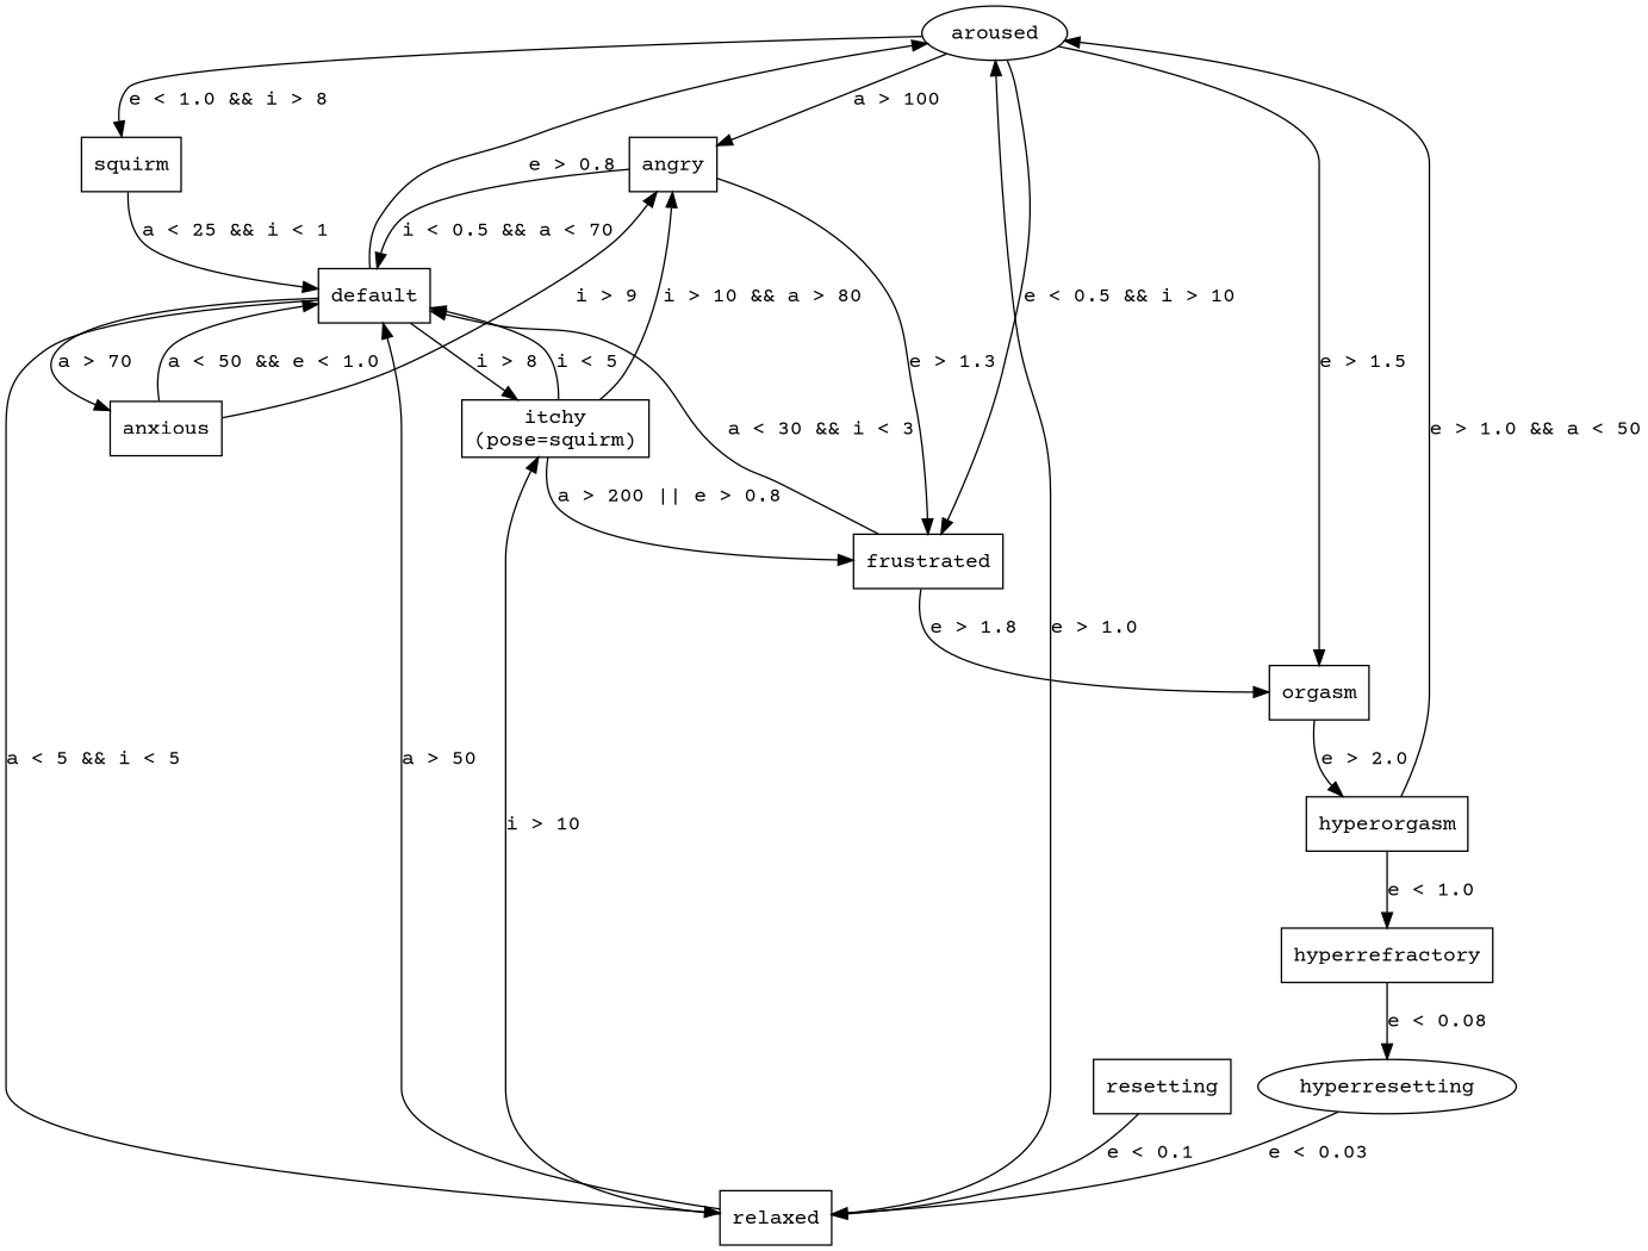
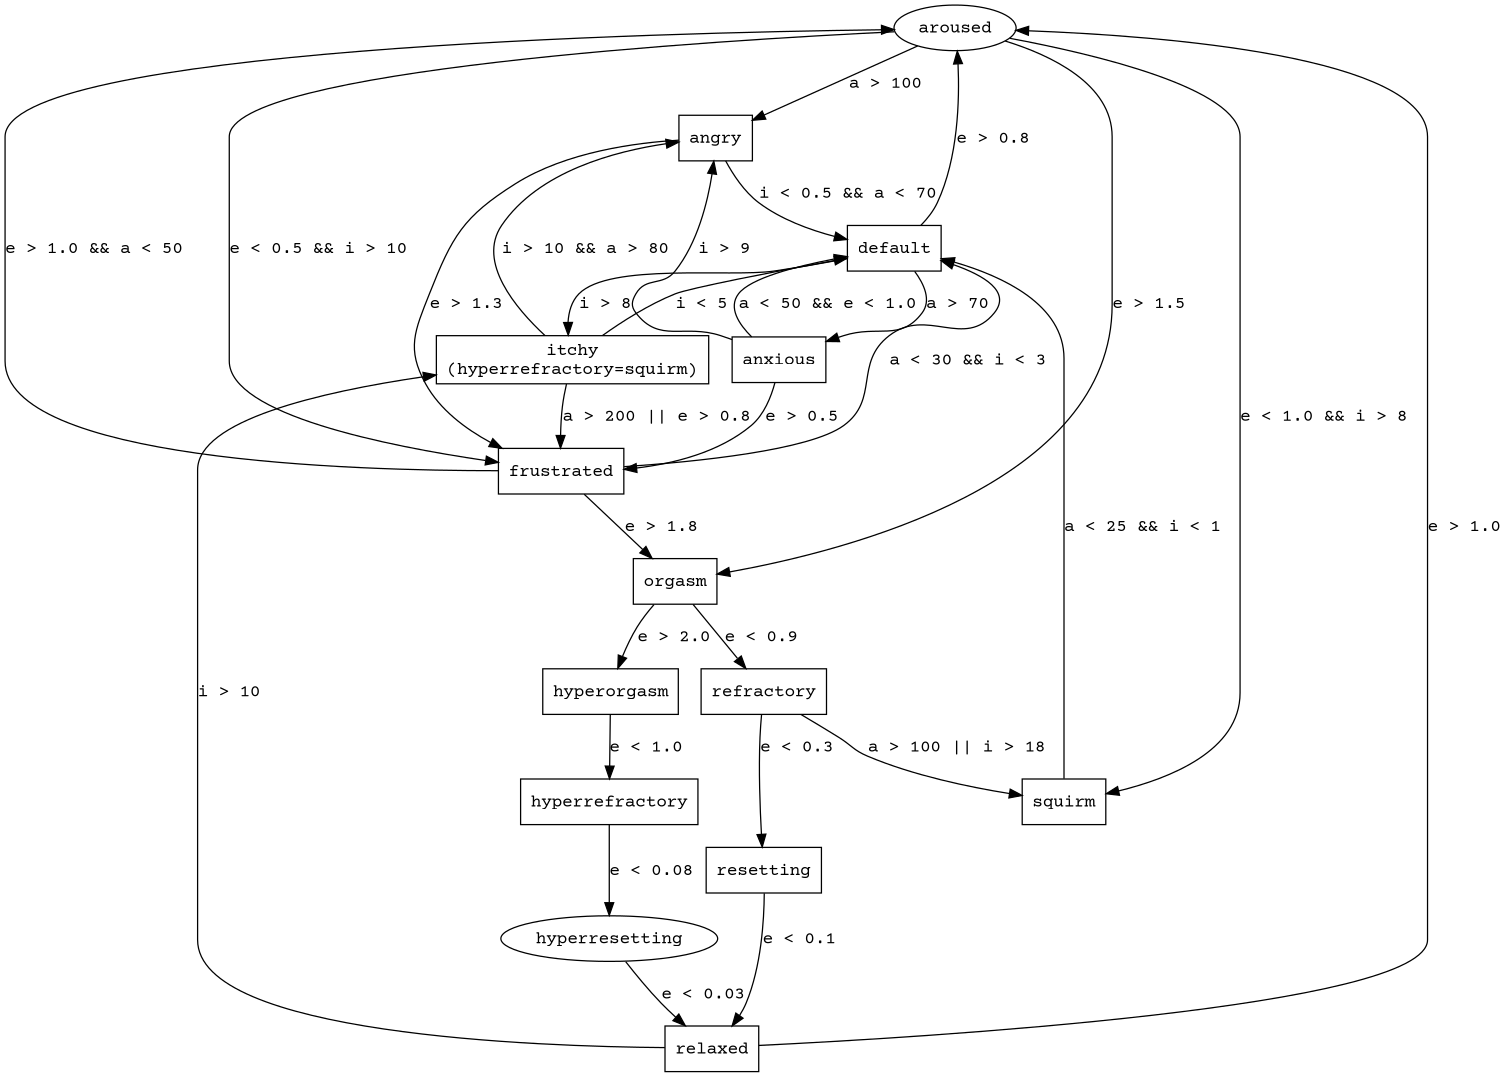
  digraph {
    fontname="Courier Prime"
    node [fontname="Courier Prime" shape=box]
    edge [fontname="Courier Prime"]
    aroused [shape=ellipse]
    default
    relaxed
    anxious
-   n5 [label="itchy\n(pose=squirm)"]
+   n5 [label="itchy\n(hyperrefractory=squirm)"]
    angry
    frustrated
    orgasm
    squirm
+   refractory
    hyperorgasm
    resetting
    hyperrefractory
    hyperresetting [shape=""]
    aroused -> angry [label="a > 100"]
    aroused -> frustrated [label="e < 0.5 && i > 10"]
    aroused -> orgasm [label="e > 1.5"]
    aroused -> squirm [label="e < 1.0 && i > 8"]
    default -> aroused [label="e > 0.8"]
-   default -> relaxed [label="a < 5 && i < 5"]
    default -> anxious [label="a > 70"]
    default -> n5 [label="i > 8"]
    relaxed -> aroused [label="e > 1.0"]
-   relaxed -> default [label="a > 50"]
    relaxed -> n5 [label="i > 10"]
    anxious -> default [label="a < 50 && e < 1.0"]
    anxious -> angry [label="i > 9"]
+   anxious -> frustrated [label="e > 0.5"]
    n5 -> default [label="i < 5"]
    n5 -> angry [label="i > 10 && a > 80"]
    n5 -> frustrated [label="a > 200 || e > 0.8"]
    angry -> default [label="i < 0.5 && a < 70"]
    angry -> frustrated [label="e > 1.3"]
-   hyperorgasm -> aroused [label="e > 1.0 && a < 50"]
+   frustrated -> aroused [label="e > 1.0 && a < 50"]
    frustrated -> default [label="a < 30 && i < 3"]
    frustrated -> orgasm [label="e > 1.8"]
+   orgasm -> refractory [label="e < 0.9"]
    orgasm -> hyperorgasm [label="e > 2.0"]
    squirm -> default [label="a < 25 && i < 1"]
+   refractory -> squirm [label="a > 100 || i > 18"]
+   refractory -> resetting [label="e < 0.3"]
    hyperorgasm -> hyperrefractory [label="e < 1.0"]
    resetting -> relaxed [label="e < 0.1"]
    hyperrefractory -> hyperresetting [label="e < 0.08"]
    hyperresetting -> relaxed [label="e < 0.03"]
  }
